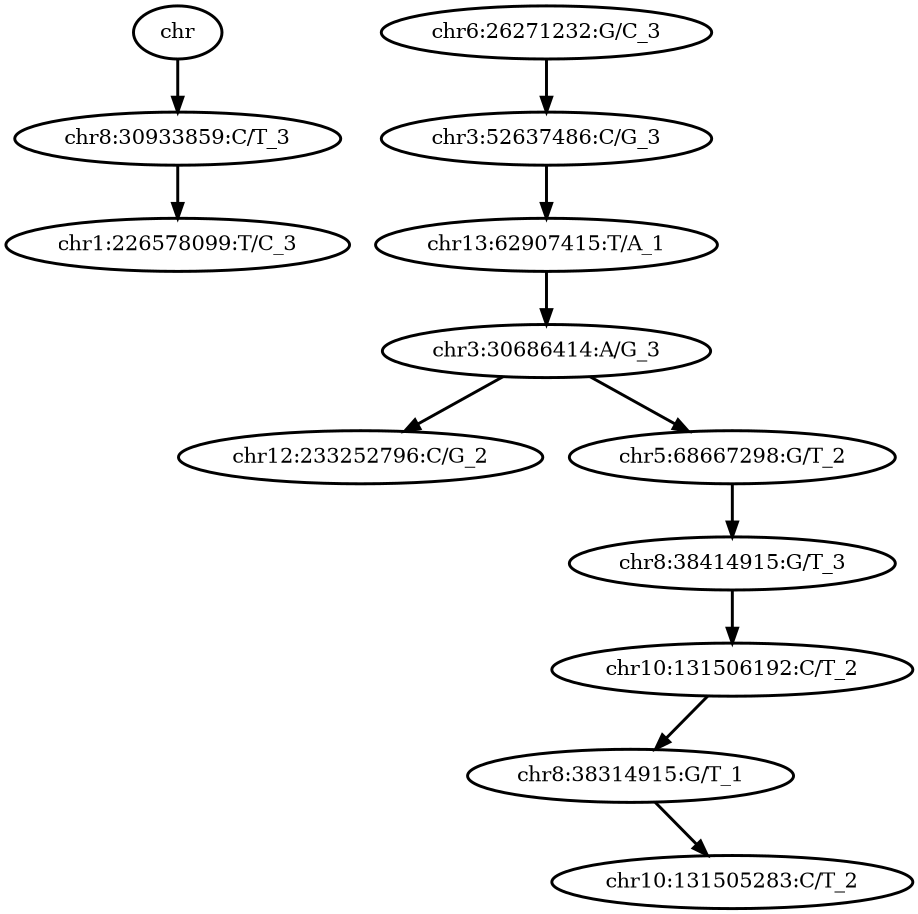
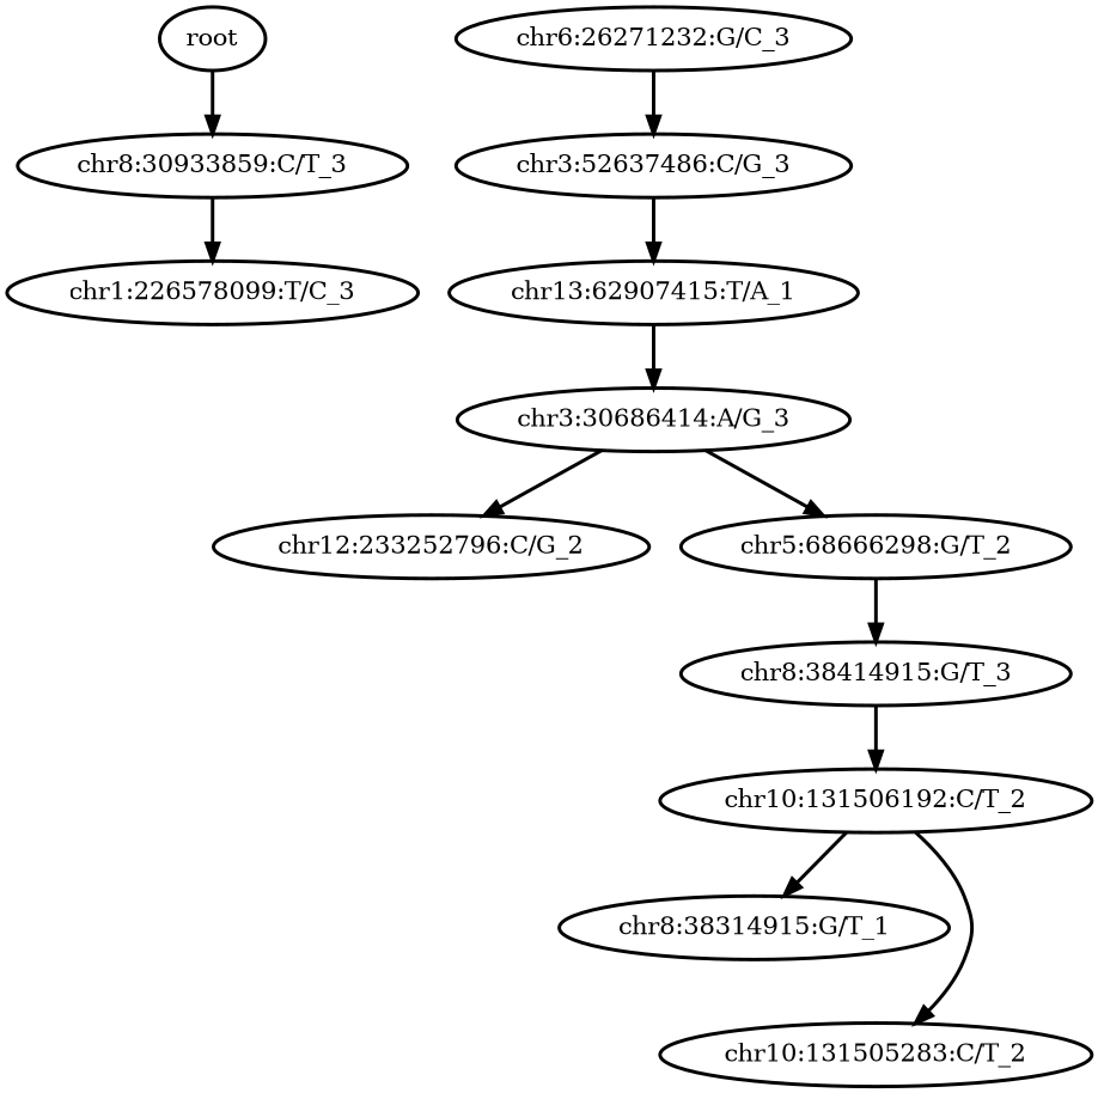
  digraph {
    rankdir=TB
    node [style=bold]
    edge [style=bold]
-   n1 [label=chr]
+   n1 [label=root]
    n2 [label="chr8:30933859:C/T_3"]
    n3 [label="chr1:226578099:T/C_3"]
    n4 [label="chr6:26271232:G/C_3"]
    n5 [label="chr3:52637486:C/G_3"]
    n6 [label="chr13:62907415:T/A_1"]
    n7 [label="chr3:30686414:A/G_3"]
    n8 [label="chr12:233252796:C/G_2"]
-   n9 [label="chr5:68667298:G/T_2"]
+   n9 [label="chr5:68666298:G/T_2"]
    n10 [label="chr8:38414915:G/T_3"]
    n11 [label="chr10:131506192:C/T_2"]
    n12 [label="chr8:38314915:G/T_1"]
    n13 [label="chr10:131505283:C/T_2"]
    n1 -> n2
    n2 -> n3
    n4 -> n5
    n5 -> n6
    n6 -> n7
    n7 -> n8
    n7 -> n9
    n9 -> n10
    n10 -> n11
    n11 -> n12
-   n12 -> n13
+   n11 -> n13
  }
